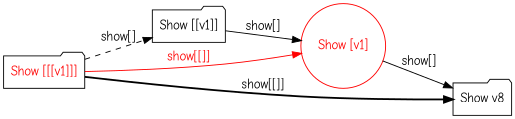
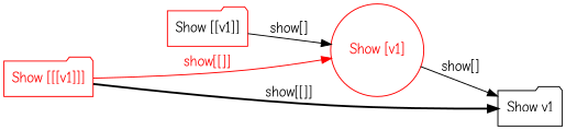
  digraph {
    fontname="Comic Neue"
    rankdir=LR
    node [fontname="Comic Neue" shape=folder]
    edge [fontname="Comic Neue" style=solid]
-   n1 [color=black fontcolor=red label="Show [[[v1]]]"]
-   n2 [label="Show [[v1]]"]
+   n1 [color=red fontcolor=red label="Show [[[v1]]]"]
+   n2 [label="Show [[v1]]" color=red]
    n3 [color=red fontcolor=red label="Show [v1]" shape=circle]
-   n4 [label="Show v8"]
-   n1 -> n2 [label="show[]" style=dashed]
+   n4 [label="Show v1"]
    n1 -> n3 [color=red fontcolor=red label="show[[]]"]
    n1 -> n4 [label="show[[]]" style=bold]
    n2 -> n3 [label="show[]"]
    n3 -> n4 [label="show[]"]
  }
